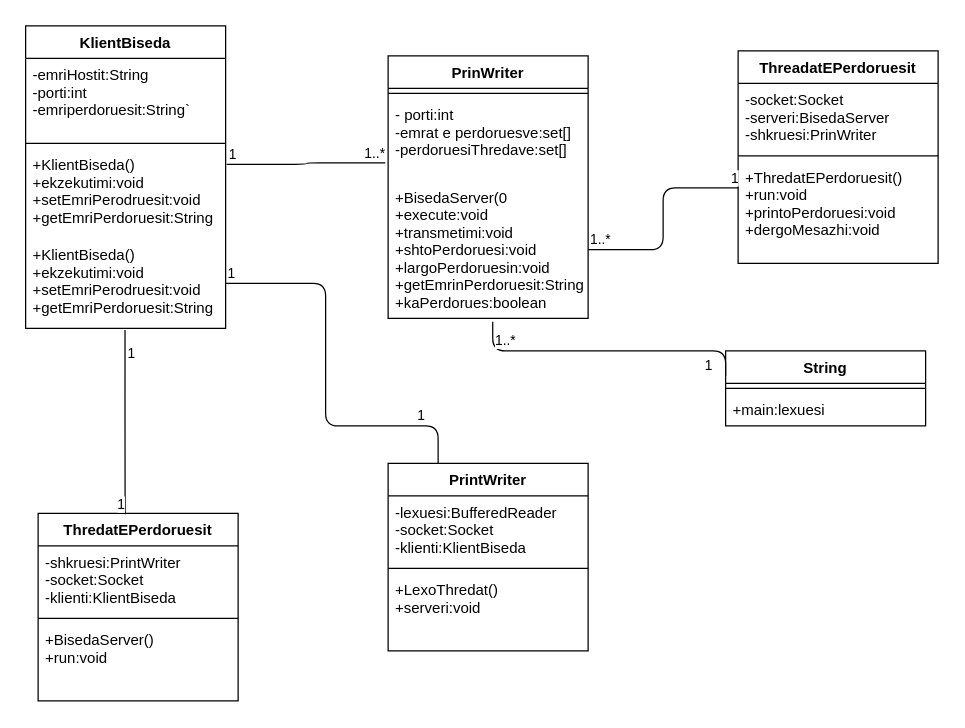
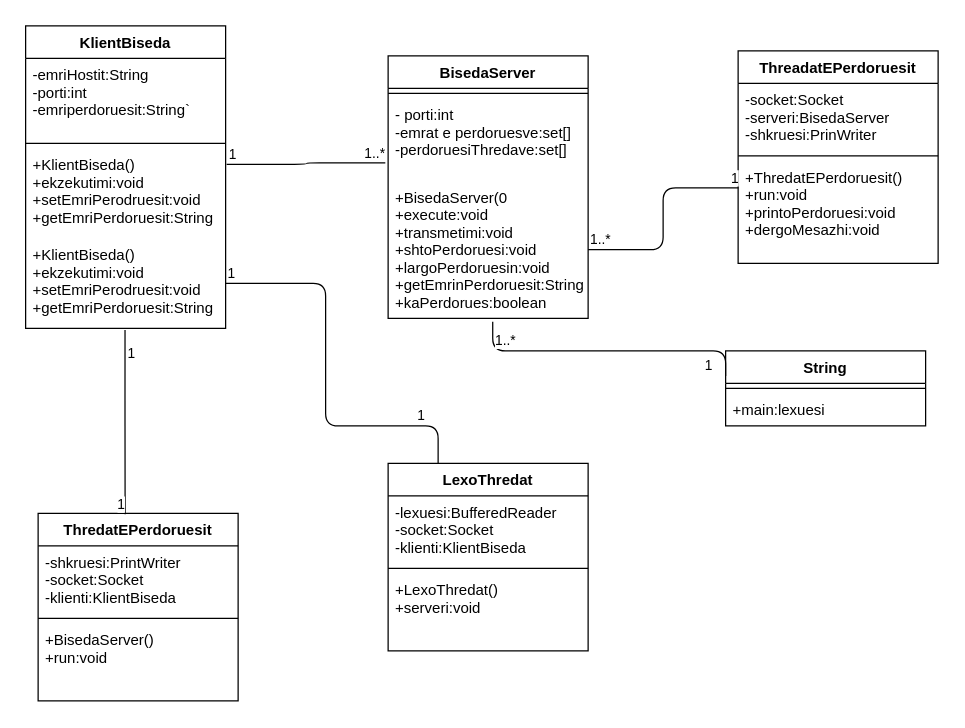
  <mxCell id="0" />
  <mxCell id="1" parent="0" />
  <mxCell id="2" value="String" style="swimlane;fontStyle=1;align=center;verticalAlign=top;childLayout=stackLayout;horizontal=1;startSize=26;horizontalStack=0;resizeParent=1;resizeParentMax=0;resizeLast=0;collapsible=1;marginBottom=0;" vertex="1" parent="1"><mxGeometry x="580" y="280" width="160" height="60" as="geometry" /></mxCell>
  <mxCell id="3" value="" style="line;strokeWidth=1;fillColor=none;align=left;verticalAlign=middle;spacingTop=-1;spacingLeft=3;spacingRight=3;rotatable=0;labelPosition=right;points=[];portConstraint=eastwest;" vertex="1" parent="2"><mxGeometry y="26" width="160" height="8" as="geometry" /></mxCell>
  <mxCell id="4" value="+main:lexuesi" style="text;strokeColor=none;fillColor=none;align=left;verticalAlign=top;spacingLeft=4;spacingRight=4;overflow=hidden;rotatable=0;points=[[0,0.5],[1,0.5]];portConstraint=eastwest;" vertex="1" parent="2"><mxGeometry y="34" width="160" height="26" as="geometry" /></mxCell>
  <mxCell id="5" value="ThredatEPerdoruesit" style="swimlane;fontStyle=1;align=center;verticalAlign=top;childLayout=stackLayout;horizontal=1;startSize=26;horizontalStack=0;resizeParent=1;resizeParentMax=0;resizeLast=0;collapsible=1;marginBottom=0;" vertex="1" parent="1"><mxGeometry x="30" y="410" width="160" height="150" as="geometry" /></mxCell>
  <mxCell id="6" value="-shkruesi:PrintWriter&#10;-socket:Socket&#10;-klienti:KlientBiseda" style="text;strokeColor=none;fillColor=none;align=left;verticalAlign=top;spacingLeft=4;spacingRight=4;overflow=hidden;rotatable=0;points=[[0,0.5],[1,0.5]];portConstraint=eastwest;" vertex="1" parent="5"><mxGeometry y="26" width="160" height="54" as="geometry" /></mxCell>
  <mxCell id="7" value="" style="line;strokeWidth=1;fillColor=none;align=left;verticalAlign=middle;spacingTop=-1;spacingLeft=3;spacingRight=3;rotatable=0;labelPosition=right;points=[];portConstraint=eastwest;" vertex="1" parent="5"><mxGeometry y="80" width="160" height="8" as="geometry" /></mxCell>
  <mxCell id="8" value="+BisedaServer()&#10;+run:void&#10;" style="text;strokeColor=none;fillColor=none;align=left;verticalAlign=top;spacingLeft=4;spacingRight=4;overflow=hidden;rotatable=0;points=[[0,0.5],[1,0.5]];portConstraint=eastwest;" vertex="1" parent="5"><mxGeometry y="88" width="160" height="62" as="geometry" /></mxCell>
- <mxCell id="9" value="PrinWriter" style="swimlane;fontStyle=1;align=center;verticalAlign=top;childLayout=stackLayout;horizontal=1;startSize=26;horizontalStack=0;resizeParent=1;resizeParentMax=0;resizeLast=0;collapsible=1;marginBottom=0;" vertex="1" parent="1"><mxGeometry x="310" y="44" width="160" height="210" as="geometry" /></mxCell>
+ <mxCell id="9" value="BisedaServer" style="swimlane;fontStyle=1;align=center;verticalAlign=top;childLayout=stackLayout;horizontal=1;startSize=26;horizontalStack=0;resizeParent=1;resizeParentMax=0;resizeLast=0;collapsible=1;marginBottom=0;" vertex="1" parent="1"><mxGeometry x="310" y="44" width="160" height="210" as="geometry" /></mxCell>
  <mxCell id="10" value="" style="line;strokeWidth=1;fillColor=none;align=left;verticalAlign=middle;spacingTop=-1;spacingLeft=3;spacingRight=3;rotatable=0;labelPosition=right;points=[];portConstraint=eastwest;" vertex="1" parent="9"><mxGeometry y="26" width="160" height="8" as="geometry" /></mxCell>
  <mxCell id="11" value="- porti:int&#10;-emrat e perdoruesve:set[]&#10;-perdoruesiThredave:set[]" style="text;strokeColor=none;fillColor=none;align=left;verticalAlign=top;spacingLeft=4;spacingRight=4;overflow=hidden;rotatable=0;points=[[0,0.5],[1,0.5]];portConstraint=eastwest;" vertex="1" parent="9"><mxGeometry y="34" width="160" height="66" as="geometry" /></mxCell>
  <mxCell id="12" value="+BisedaServer(0&#10;+execute:void&#10;+transmetimi:void&#10;+shtoPerdoruesi:void&#10;+largoPerdoruesin:void&#10;+getEmrinPerdoruesit:String&#10;+kaPerdorues:boolean" style="text;strokeColor=none;fillColor=none;align=left;verticalAlign=top;spacingLeft=4;spacingRight=4;overflow=hidden;rotatable=0;points=[[0,0.5],[1,0.5]];portConstraint=eastwest;" vertex="1" parent="9"><mxGeometry y="100" width="160" height="110" as="geometry" /></mxCell>
  <mxCell id="13" value="ThreadatEPerdoruesit" style="swimlane;fontStyle=1;align=center;verticalAlign=top;childLayout=stackLayout;horizontal=1;startSize=26;horizontalStack=0;resizeParent=1;resizeParentMax=0;resizeLast=0;collapsible=1;marginBottom=0;" vertex="1" parent="1"><mxGeometry x="590" y="40" width="160" height="170" as="geometry" /></mxCell>
  <mxCell id="14" value="-socket:Socket&#10;-serveri:BisedaServer&#10;-shkruesi:PrinWriter" style="text;strokeColor=none;fillColor=none;align=left;verticalAlign=top;spacingLeft=4;spacingRight=4;overflow=hidden;rotatable=0;points=[[0,0.5],[1,0.5]];portConstraint=eastwest;" vertex="1" parent="13"><mxGeometry y="26" width="160" height="54" as="geometry" /></mxCell>
  <mxCell id="15" style="edgeStyle=none;rounded=0;orthogonalLoop=1;jettySize=auto;html=1;entryX=0.006;entryY=-0.037;entryDx=0;entryDy=0;entryPerimeter=0;" edge="1" parent="13" source="16" target="17"><mxGeometry relative="1" as="geometry" /></mxCell>
  <mxCell id="16" value="" style="line;strokeWidth=1;fillColor=none;align=left;verticalAlign=middle;spacingTop=-1;spacingLeft=3;spacingRight=3;rotatable=0;labelPosition=right;points=[];portConstraint=eastwest;" vertex="1" parent="13"><mxGeometry y="80" width="160" height="8" as="geometry" /></mxCell>
  <mxCell id="17" value="+ThredatEPerdoruesit()&#10;+run:void&#10;+printoPerdoruesi:void&#10;+dergoMesazhi:void&#10;" style="text;strokeColor=none;fillColor=none;align=left;verticalAlign=top;spacingLeft=4;spacingRight=4;overflow=hidden;rotatable=0;points=[[0,0.5],[1,0.5]];portConstraint=eastwest;" vertex="1" parent="13"><mxGeometry y="88" width="160" height="82" as="geometry" /></mxCell>
- <mxCell id="18" value="PrintWriter" style="swimlane;fontStyle=1;align=center;verticalAlign=top;childLayout=stackLayout;horizontal=1;startSize=26;horizontalStack=0;resizeParent=1;resizeParentMax=0;resizeLast=0;collapsible=1;marginBottom=0;" vertex="1" parent="1"><mxGeometry x="310" y="370" width="160" height="150" as="geometry" /></mxCell>
+ <mxCell id="18" value="LexoThredat" style="swimlane;fontStyle=1;align=center;verticalAlign=top;childLayout=stackLayout;horizontal=1;startSize=26;horizontalStack=0;resizeParent=1;resizeParentMax=0;resizeLast=0;collapsible=1;marginBottom=0;" vertex="1" parent="1"><mxGeometry x="310" y="370" width="160" height="150" as="geometry" /></mxCell>
  <mxCell id="19" value="-lexuesi:BufferedReader&#10;-socket:Socket&#10;-klienti:KlientBiseda&#10;" style="text;strokeColor=none;fillColor=none;align=left;verticalAlign=top;spacingLeft=4;spacingRight=4;overflow=hidden;rotatable=0;points=[[0,0.5],[1,0.5]];portConstraint=eastwest;" vertex="1" parent="18"><mxGeometry y="26" width="160" height="54" as="geometry" /></mxCell>
  <mxCell id="20" value="" style="line;strokeWidth=1;fillColor=none;align=left;verticalAlign=middle;spacingTop=-1;spacingLeft=3;spacingRight=3;rotatable=0;labelPosition=right;points=[];portConstraint=eastwest;" vertex="1" parent="18"><mxGeometry y="80" width="160" height="8" as="geometry" /></mxCell>
  <mxCell id="21" value="+LexoThredat()&#10;+serveri:void" style="text;strokeColor=none;fillColor=none;align=left;verticalAlign=top;spacingLeft=4;spacingRight=4;overflow=hidden;rotatable=0;points=[[0,0.5],[1,0.5]];portConstraint=eastwest;" vertex="1" parent="18"><mxGeometry y="88" width="160" height="62" as="geometry" /></mxCell>
  <mxCell id="22" value="KlientBiseda" style="swimlane;fontStyle=1;align=center;verticalAlign=top;childLayout=stackLayout;horizontal=1;startSize=26;horizontalStack=0;resizeParent=1;resizeParentMax=0;resizeLast=0;collapsible=1;marginBottom=0;" vertex="1" parent="1"><mxGeometry x="20" y="20" width="160" height="242" as="geometry" /></mxCell>
  <mxCell id="23" value="-emriHostit:String&#10;-porti:int&#10;-emriperdoruesit:String`" style="text;strokeColor=none;fillColor=none;align=left;verticalAlign=top;spacingLeft=4;spacingRight=4;overflow=hidden;rotatable=0;points=[[0,0.5],[1,0.5]];portConstraint=eastwest;" vertex="1" parent="22"><mxGeometry y="26" width="160" height="64" as="geometry" /></mxCell>
  <mxCell id="24" value="" style="line;strokeWidth=1;fillColor=none;align=left;verticalAlign=middle;spacingTop=-1;spacingLeft=3;spacingRight=3;rotatable=0;labelPosition=right;points=[];portConstraint=eastwest;" vertex="1" parent="22"><mxGeometry y="90" width="160" height="8" as="geometry" /></mxCell>
  <mxCell id="25" value="+KlientBiseda()&#10;+ekzekutimi:void&#10;+setEmriPerodruesit:void&#10;+getEmriPerdoruesit:String&#10;" style="text;strokeColor=none;fillColor=none;align=left;verticalAlign=top;spacingLeft=4;spacingRight=4;overflow=hidden;rotatable=0;points=[[0,0.5],[1,0.5]];portConstraint=eastwest;" vertex="1" parent="22"><mxGeometry y="98" width="160" height="72" as="geometry" /></mxCell>
  <mxCell id="26" value="+KlientBiseda()&#10;+ekzekutimi:void&#10;+setEmriPerodruesit:void&#10;+getEmriPerdoruesit:String&#10;" style="text;strokeColor=none;fillColor=none;align=left;verticalAlign=top;spacingLeft=4;spacingRight=4;overflow=hidden;rotatable=0;points=[[0,0.5],[1,0.5]];portConstraint=eastwest;" vertex="1" parent="22"><mxGeometry y="170" width="160" height="72" as="geometry" /></mxCell>
  <mxCell id="27" value="" style="endArrow=none;html=1;edgeStyle=orthogonalEdgeStyle;exitX=0.497;exitY=1.017;exitDx=0;exitDy=0;exitPerimeter=0;entryX=0.435;entryY=0.005;entryDx=0;entryDy=0;entryPerimeter=0;" edge="1" parent="1" source="26" target="5"><mxGeometry relative="1" as="geometry"><mxPoint x="190" y="360" as="sourcePoint" /><mxPoint x="30" y="360" as="targetPoint" /><Array as="points"><mxPoint x="100" y="330" /><mxPoint x="100" y="330" /></Array></mxGeometry></mxCell>
  <mxCell id="28" value="1" style="edgeLabel;resizable=0;html=1;align=left;verticalAlign=bottom;" connectable="0" vertex="1" parent="27"><mxGeometry x="-1" relative="1" as="geometry"><mxPoint y="26.78" as="offset" /></mxGeometry></mxCell>
  <mxCell id="29" value="1" style="edgeLabel;resizable=0;html=1;align=right;verticalAlign=bottom;" connectable="0" vertex="1" parent="27"><mxGeometry x="1" relative="1" as="geometry" /></mxCell>
  <mxCell id="30" value="" style="endArrow=none;html=1;edgeStyle=orthogonalEdgeStyle;entryX=0.001;entryY=0.263;entryDx=0;entryDy=0;entryPerimeter=0;" edge="1" parent="1" source="12" target="17"><mxGeometry relative="1" as="geometry"><mxPoint x="480" y="150" as="sourcePoint" /><mxPoint x="600" y="150" as="targetPoint" /></mxGeometry></mxCell>
  <mxCell id="31" value="1..*" style="edgeLabel;resizable=0;html=1;align=left;verticalAlign=bottom;" connectable="0" vertex="1" parent="30"><mxGeometry x="-1" relative="1" as="geometry" /></mxCell>
  <mxCell id="32" value="1" style="edgeLabel;resizable=0;html=1;align=right;verticalAlign=bottom;" connectable="0" vertex="1" parent="30"><mxGeometry x="1" relative="1" as="geometry" /></mxCell>
  <mxCell id="33" value="" style="endArrow=none;html=1;edgeStyle=orthogonalEdgeStyle;exitX=1;exitY=0.5;exitDx=0;exitDy=0;" edge="1" parent="1" source="26"><mxGeometry relative="1" as="geometry"><mxPoint x="200" y="330" as="sourcePoint" /><mxPoint x="350" y="370" as="targetPoint" /><Array as="points"><mxPoint x="260" y="226" /><mxPoint x="260" y="340" /><mxPoint x="350" y="340" /></Array></mxGeometry></mxCell>
  <mxCell id="34" value="1" style="edgeLabel;resizable=0;html=1;align=left;verticalAlign=bottom;" connectable="0" vertex="1" parent="33"><mxGeometry x="-1" relative="1" as="geometry" /></mxCell>
  <mxCell id="35" value="1" style="edgeLabel;resizable=0;html=1;align=right;verticalAlign=bottom;" connectable="0" vertex="1" parent="33"><mxGeometry x="1" relative="1" as="geometry"><mxPoint x="-10" y="-30" as="offset" /></mxGeometry></mxCell>
  <mxCell id="36" value="" style="endArrow=none;html=1;edgeStyle=orthogonalEdgeStyle;exitX=0.523;exitY=1.024;exitDx=0;exitDy=0;exitPerimeter=0;" edge="1" parent="1" source="12"><mxGeometry relative="1" as="geometry"><mxPoint x="420" y="300" as="sourcePoint" /><mxPoint x="580" y="300" as="targetPoint" /><Array as="points"><mxPoint x="394" y="280" /><mxPoint x="580" y="280" /></Array></mxGeometry></mxCell>
  <mxCell id="37" value="1..*" style="edgeLabel;resizable=0;html=1;align=left;verticalAlign=bottom;" connectable="0" vertex="1" parent="36"><mxGeometry x="-1" relative="1" as="geometry"><mxPoint y="23.36" as="offset" /></mxGeometry></mxCell>
  <mxCell id="38" value="1" style="edgeLabel;resizable=0;html=1;align=right;verticalAlign=bottom;" connectable="0" vertex="1" parent="36"><mxGeometry x="1" relative="1" as="geometry"><mxPoint x="-10" as="offset" /></mxGeometry></mxCell>
  <mxCell id="39" value="" style="endArrow=none;html=1;edgeStyle=orthogonalEdgeStyle;entryX=-0.014;entryY=0.782;entryDx=0;entryDy=0;entryPerimeter=0;exitX=1.005;exitY=0.177;exitDx=0;exitDy=0;exitPerimeter=0;" edge="1" parent="1" source="25" target="11"><mxGeometry relative="1" as="geometry"><mxPoint x="170" y="130" as="sourcePoint" /><mxPoint x="300" y="130" as="targetPoint" /></mxGeometry></mxCell>
  <mxCell id="40" value="1" style="edgeLabel;resizable=0;html=1;align=left;verticalAlign=bottom;" connectable="0" vertex="1" parent="39"><mxGeometry x="-1" relative="1" as="geometry" /></mxCell>
  <mxCell id="41" value="1..*" style="edgeLabel;resizable=0;html=1;align=right;verticalAlign=bottom;" connectable="0" vertex="1" parent="39"><mxGeometry x="1" relative="1" as="geometry" /></mxCell>
